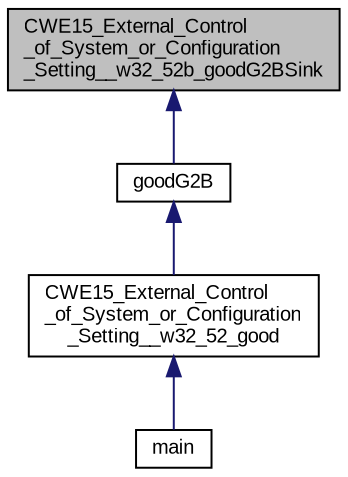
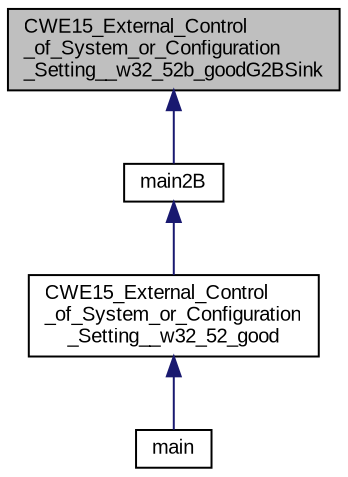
  digraph {
    rankdir=TB
    fontname="Liberation Sans"
    node [color=black fillcolor=white fontname="Liberation Sans" fontsize=10 shape=record style=filled]
    edge [color=midnightblue dir=back fontname="Liberation Sans" fontsize=10 labelfontname=Helvetica labelfontsize=10 style=solid]
    n1 [fillcolor=grey75 fontcolor=black height=0.2 label="CWE15_External_Control\l_of_System_or_Configuration\l_Setting__w32_52b_goodG2BSink" width=0.4]
-   n2 [height=0.2 label=goodG2B width=0.4]
+   n2 [height=0.2 label=main2B width=0.4]
    n3 [height=0.2 label="CWE15_External_Control\l_of_System_or_Configuration\l_Setting__w32_52_good" width=0.4]
    n4 [height=0.2 label=main width=0.4]
    n1 -> n2
    n2 -> n3
    n3 -> n4
  }
